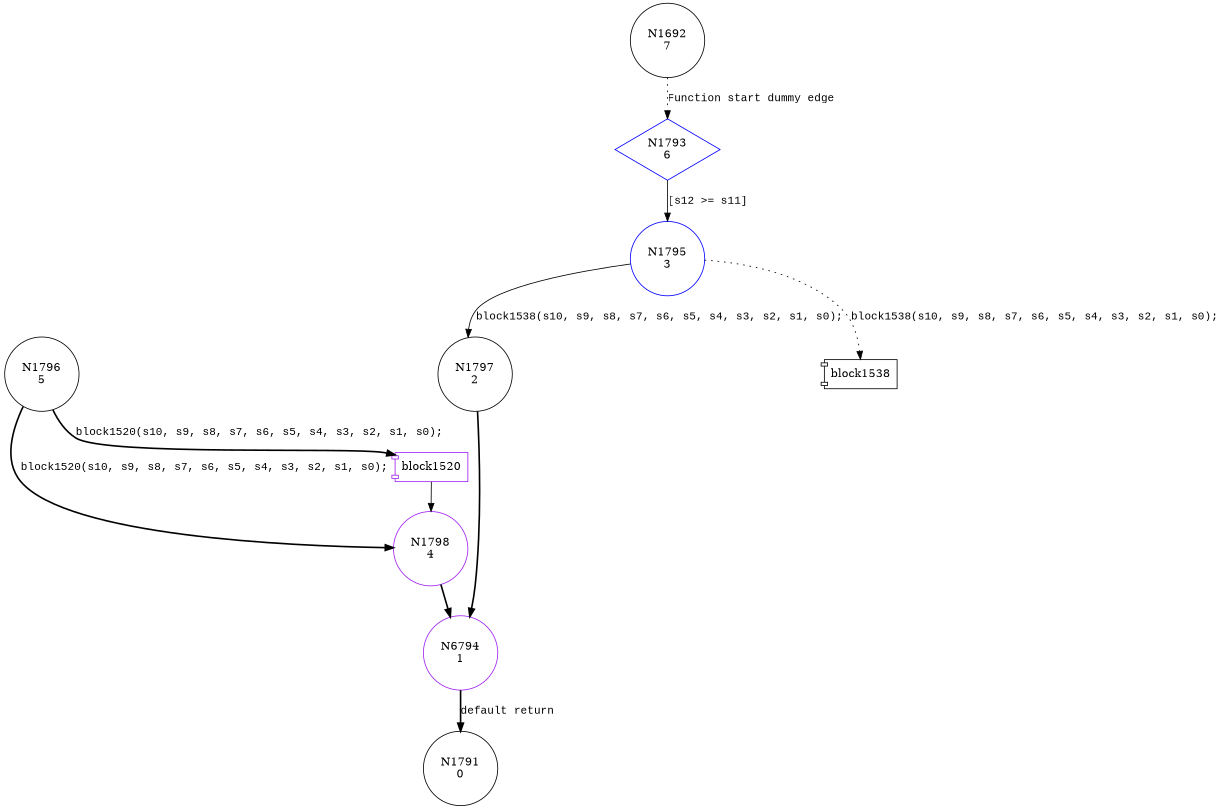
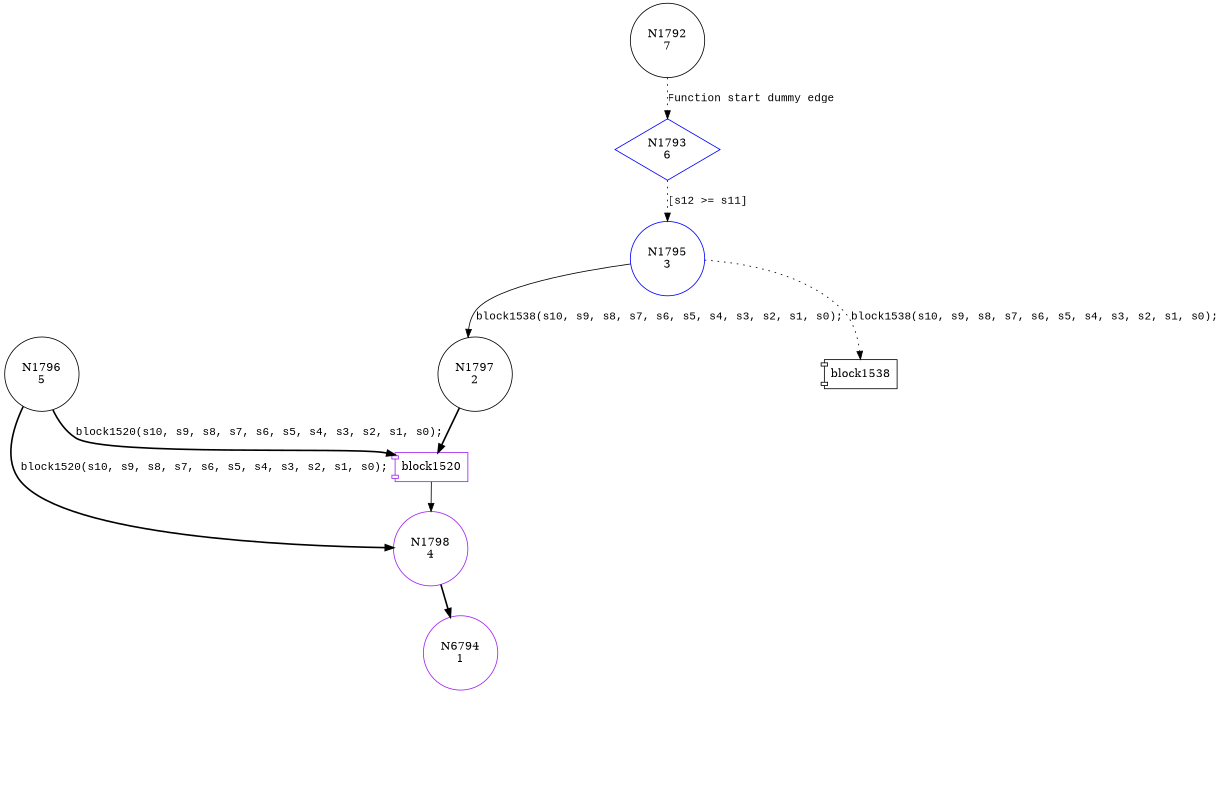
  digraph {
    node [color=black shape=circle]
    edge [fontname="Courier New" style=bold]
    n1 [color=blue label="N1793\n6" shape=diamond]
    n2 [color=blue label="N1795\n3"]
    n3 [label="N1797\n2"]
    n4 [label=block1538 shape=component]
    n5 [label="N1796\n5"]
    n6 [color=purple label="N1798\n4"]
    n7 [color=purple label=block1520 shape=component]
    n8 [color=purple label="N6794\n1"]
-   n9 [label="N1791\n0"]
-   n10 [label="N1692\n7"]
-   n1 -> n2 [label="[s12 >= s11]" style=solid]
+   n10 [label="N1792\n7"]
+   n1 -> n2 [label="[s12 >= s11]" style=dotted]
    n2 -> n3 [label="block1538(s10, s9, s8, s7, s6, s5, s4, s3, s2, s1, s0);" style=solid]
    n2 -> n4 [label="block1538(s10, s9, s8, s7, s6, s5, s4, s3, s2, s1, s0);" style=dotted]
-   n3 -> n8
+   n3 -> n7
    n5 -> n6 [label="block1520(s10, s9, s8, s7, s6, s5, s4, s3, s2, s1, s0);"]
    n5 -> n7 [label="block1520(s10, s9, s8, s7, s6, s5, s4, s3, s2, s1, s0);"]
    n6 -> n8
    n7 -> n6 [style=solid]
-   n8 -> n9 [label="default return"]
    n10 -> n1 [label="Function start dummy edge" style=dotted]
  }
